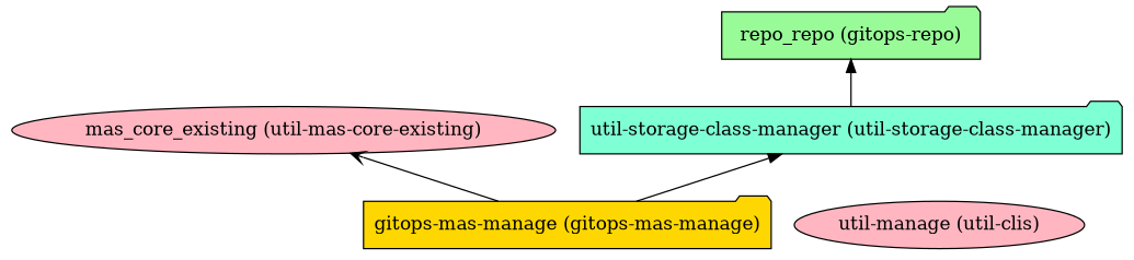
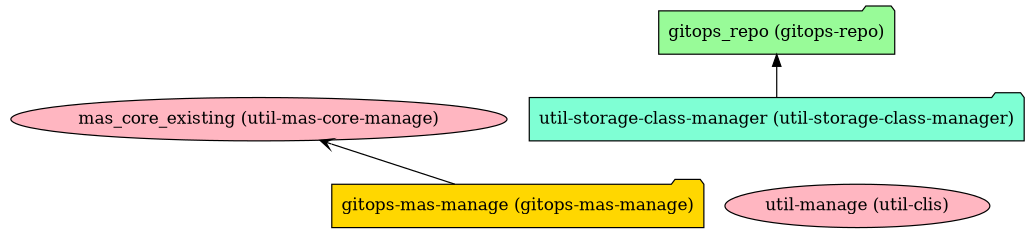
  digraph {
    rankdir=BT
    node [fillcolor=lightpink shape=folder style=filled]
    edge [arrowhead=normal]
    "gitops-mas-manage (gitops-mas-manage)" [fillcolor=gold]
-   "mas_core_existing (util-mas-core-existing)" [shape=ellipse]
+   "mas_core_existing (util-mas-core-existing)" [shape=ellipse label="mas_core_existing (util-mas-core-manage)"]
    "util-storage-class-manager (util-storage-class-manager)" [fillcolor=aquamarine]
-   "gitops_repo (gitops-repo)" [fillcolor=palegreen label="repo_repo (gitops-repo)"]
+   "gitops_repo (gitops-repo)" [fillcolor=palegreen]
    n5 [label="util-manage (util-clis)" shape=ellipse]
    "gitops-mas-manage (gitops-mas-manage)" -> "mas_core_existing (util-mas-core-existing)" [arrowhead=vee]
-   "gitops-mas-manage (gitops-mas-manage)" -> "util-storage-class-manager (util-storage-class-manager)"
    "util-storage-class-manager (util-storage-class-manager)" -> "gitops_repo (gitops-repo)"
  }
